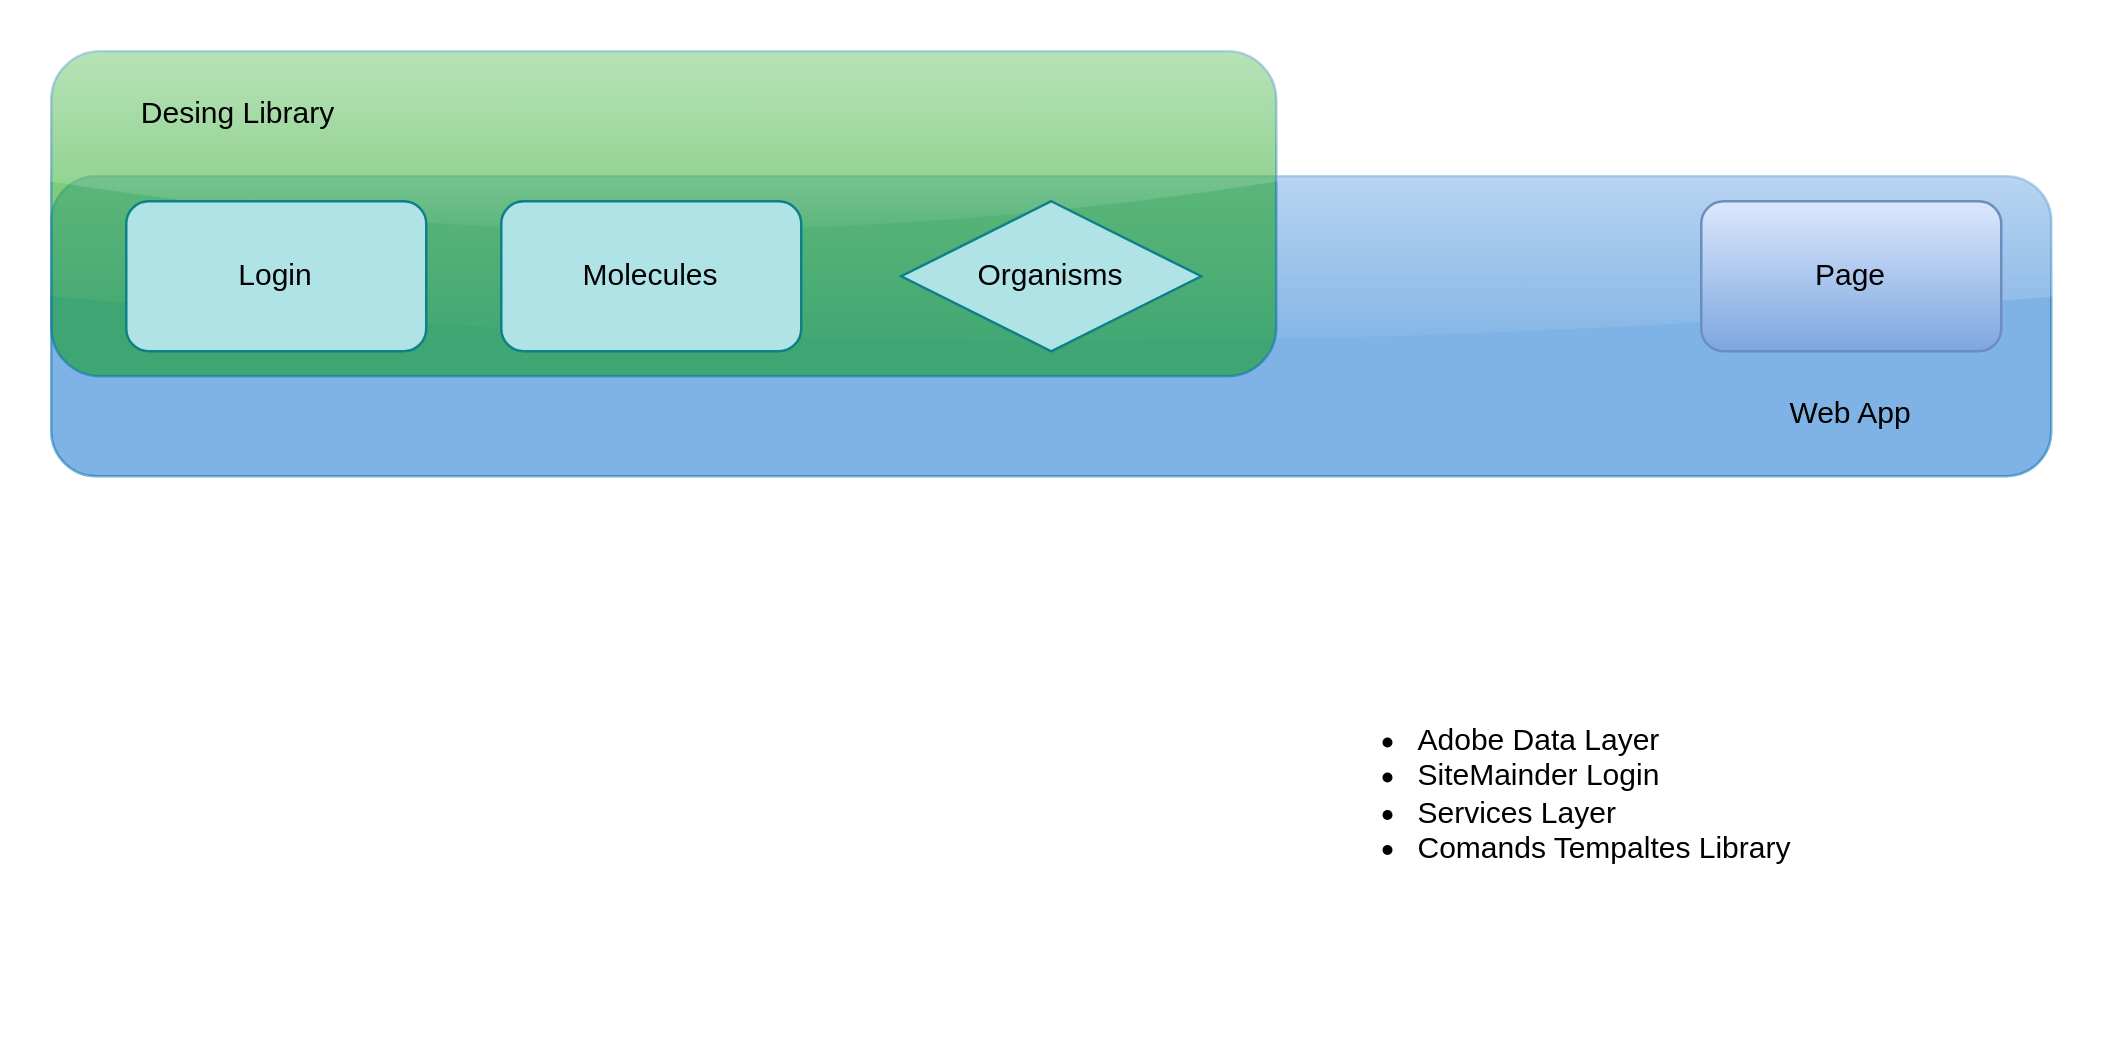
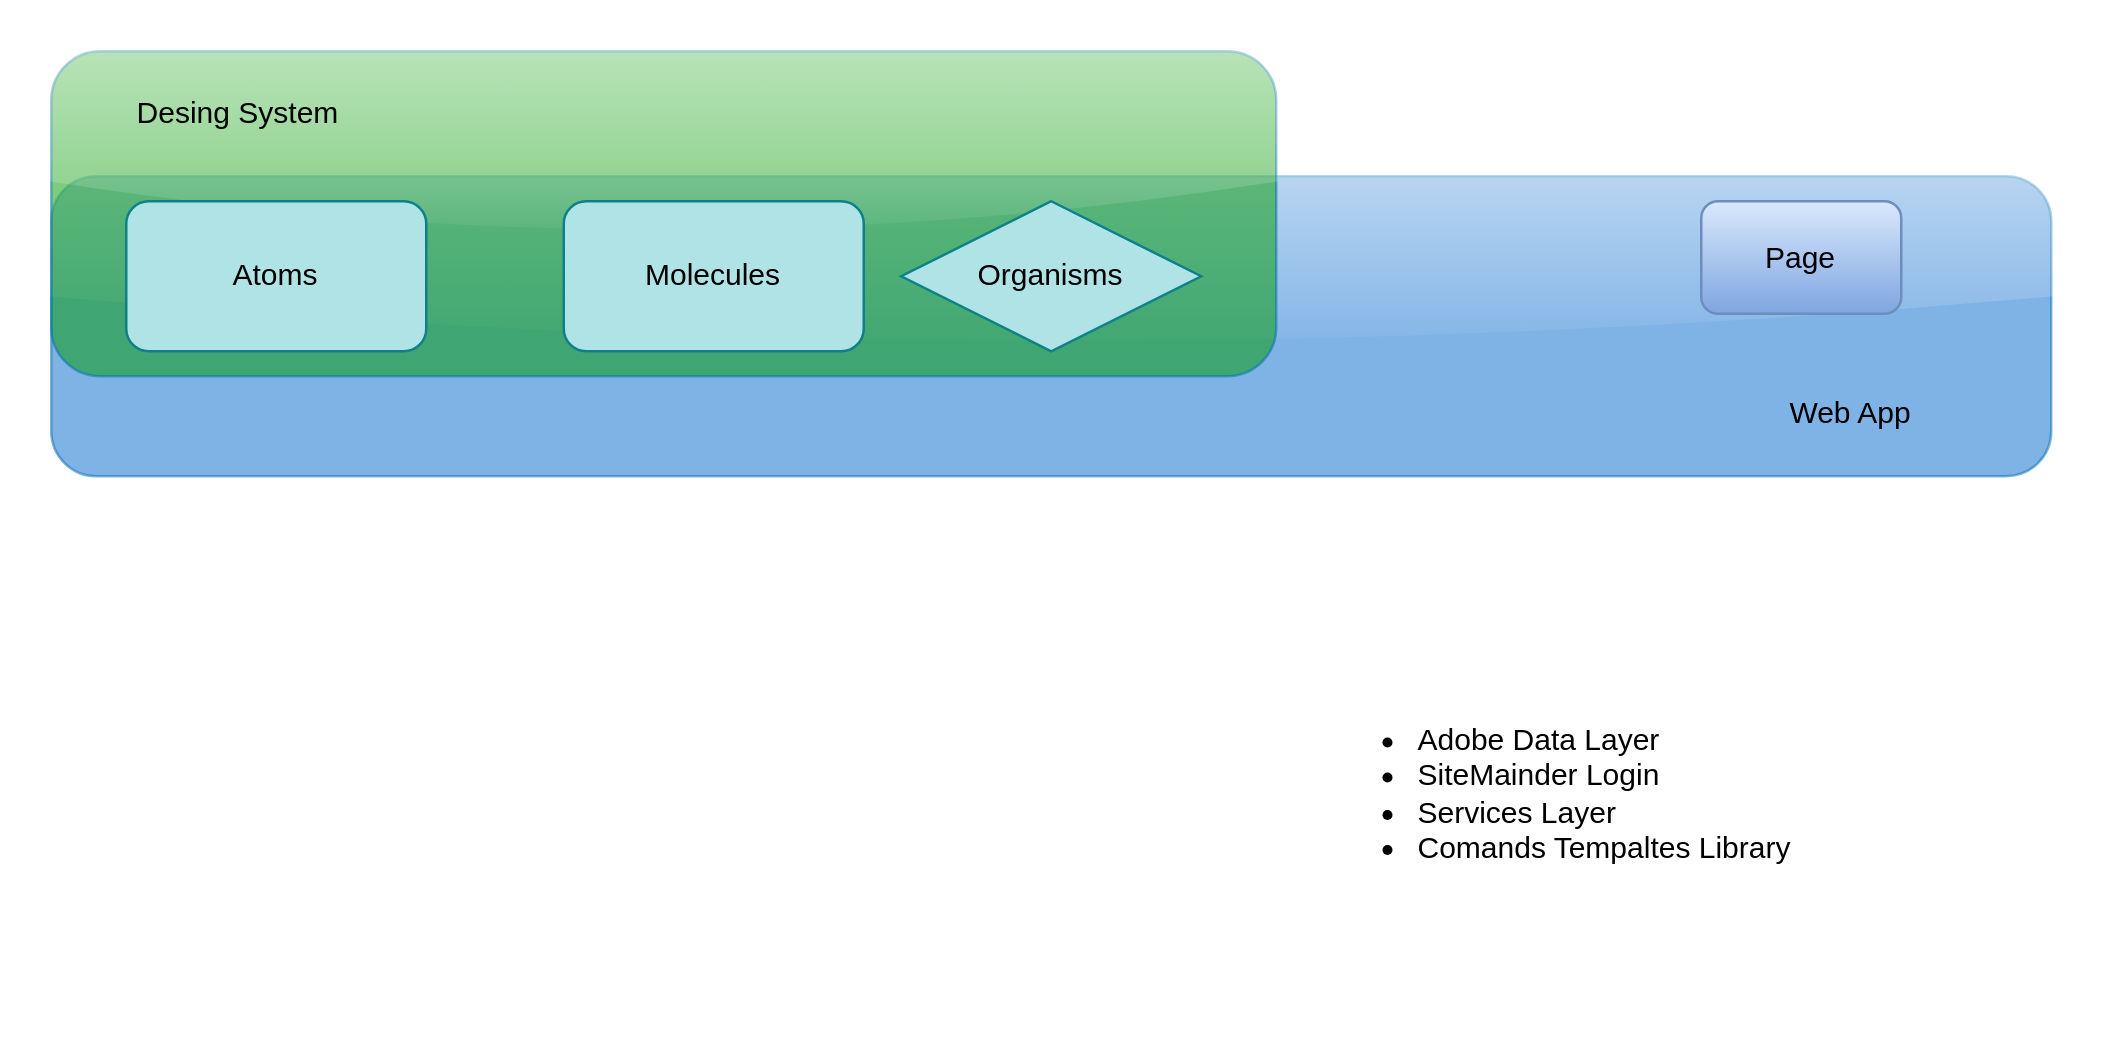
  <mxCell id="0" />
  <mxCell id="1" parent="0" />
  <mxCell id="2" value="" style="rounded=1;whiteSpace=wrap;html=1;gradientDirection=east;fillColor=#0066CC;fontColor=#ffffff;strokeColor=#006EAF;shadow=0;glass=1;gradientColor=#0066CC;opacity=50;" vertex="1" parent="1"><mxGeometry x="20" y="70" width="800" height="120" as="geometry" /></mxCell>
  <mxCell id="3" value="" style="rounded=1;whiteSpace=wrap;html=1;gradientDirection=east;fillColor=#009900;fontColor=#ffffff;strokeColor=#006EAF;shadow=0;glass=1;gradientColor=#009900;opacity=50;" vertex="1" parent="1"><mxGeometry x="20" y="20" width="490" height="130" as="geometry" /></mxCell>
- <mxCell id="4" value="Login" style="rounded=1;whiteSpace=wrap;html=1;fillColor=#b0e3e6;strokeColor=#0e8088;" vertex="1" parent="1"><mxGeometry x="50" y="80" width="120" height="60" as="geometry" /></mxCell>
- <mxCell id="5" value="Molecules" style="rounded=1;whiteSpace=wrap;html=1;fillColor=#b0e3e6;strokeColor=#0e8088;" vertex="1" parent="1"><mxGeometry x="200" y="80" width="120" height="60" as="geometry" /></mxCell>
+ <mxCell id="4" value="Atoms" style="rounded=1;whiteSpace=wrap;html=1;fillColor=#b0e3e6;strokeColor=#0e8088;" vertex="1" parent="1"><mxGeometry x="50" y="80" width="120" height="60" as="geometry" /></mxCell>
+ <mxCell id="5" value="Molecules" style="rounded=1;whiteSpace=wrap;html=1;fillColor=#b0e3e6;strokeColor=#0e8088;" vertex="1" parent="1"><mxGeometry x="225" y="80" width="120" height="60" as="geometry" /></mxCell>
  <mxCell id="6" value="Organisms" style="rhombus;whiteSpace=wrap;html=1;fillColor=#b0e3e6;strokeColor=#0e8088;" vertex="1" parent="1"><mxGeometry x="360" y="80" width="120" height="60" as="geometry" /></mxCell>
- <mxCell id="7" value="Page" style="rounded=1;whiteSpace=wrap;html=1;fillColor=#dae8fc;strokeColor=#6c8ebf;gradientColor=#7ea6e0;" vertex="1" parent="1"><mxGeometry x="680" y="80" width="120" height="60" as="geometry" /></mxCell>
- <mxCell id="8" value="Desing Library" style="text;html=1;strokeColor=none;fillColor=none;align=center;verticalAlign=middle;whiteSpace=wrap;rounded=0;" vertex="1" parent="1"><mxGeometry x="40" y="30" width="110" height="30" as="geometry" /></mxCell>
+ <mxCell id="7" value="Page" style="rounded=1;whiteSpace=wrap;html=1;fillColor=#dae8fc;strokeColor=#6c8ebf;gradientColor=#7ea6e0;" vertex="1" parent="1"><mxGeometry x="680" y="80" width="80" height="45" as="geometry" /></mxCell>
+ <mxCell id="8" value="Desing System" style="text;html=1;strokeColor=none;fillColor=none;align=center;verticalAlign=middle;whiteSpace=wrap;rounded=0;" vertex="1" parent="1"><mxGeometry x="40" y="30" width="110" height="30" as="geometry" /></mxCell>
  <mxCell id="9" value="Web App" style="text;html=1;strokeColor=none;fillColor=none;align=center;verticalAlign=middle;whiteSpace=wrap;rounded=0;" vertex="1" parent="1"><mxGeometry x="685" y="150" width="110" height="30" as="geometry" /></mxCell>
  <mxCell id="10" value="&lt;div&gt;&lt;br&gt;&lt;/div&gt;&lt;ul&gt;&lt;li&gt;Adobe Data Layer&lt;/li&gt;&lt;li&gt;SiteMainder Login&amp;nbsp;&amp;nbsp;&lt;/li&gt;&lt;li&gt;Services Layer&amp;nbsp;&lt;/li&gt;&lt;li&gt;Comands Tempaltes Library&amp;nbsp;&lt;/li&gt;&lt;/ul&gt;" style="text;strokeColor=none;fillColor=none;html=1;whiteSpace=wrap;verticalAlign=middle;overflow=hidden;rounded=1;shadow=0;glass=1;opacity=50;" vertex="1" parent="1"><mxGeometry x="525" y="220" width="270" height="180" as="geometry" /></mxCell>
